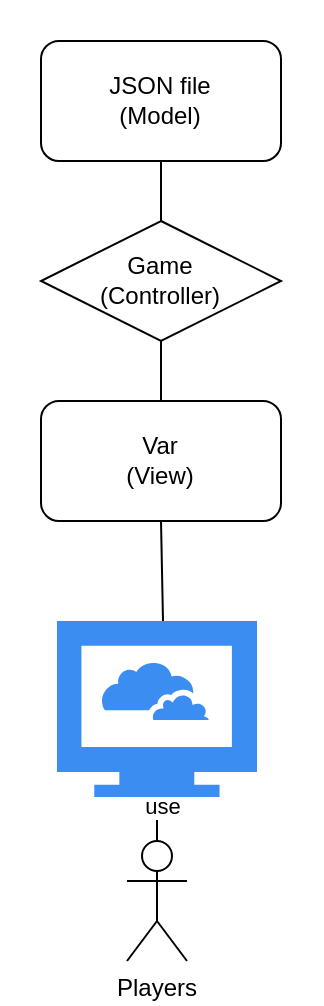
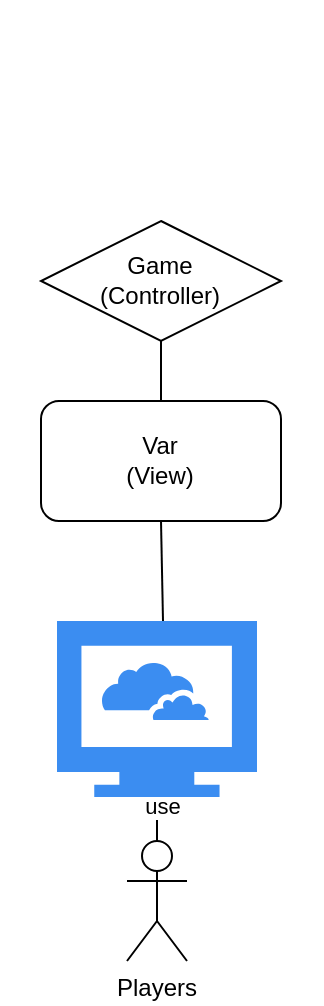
  <mxCell id="0" />
  <mxCell id="1" parent="0" />
  <mxCell id="2" style="edgeStyle=orthogonalEdgeStyle;rounded=0;orthogonalLoop=1;jettySize=auto;html=1;" parent="1" source="4" target="10" edge="1"><mxGeometry relative="1" as="geometry" /></mxCell>
  <mxCell id="3" value="use" style="edgeLabel;html=1;align=center;verticalAlign=middle;resizable=0;points=[];" parent="2" vertex="1" connectable="0"><mxGeometry x="-0.393" y="-2" relative="1" as="geometry"><mxPoint as="offset" /></mxGeometry></mxCell>
  <mxCell id="4" value="Players" style="shape=umlActor;verticalLabelPosition=bottom;verticalAlign=top;html=1;outlineConnect=0;" parent="1" vertex="1"><mxGeometry x="63" y="420" width="30" height="60" as="geometry" /></mxCell>
  <mxCell id="5" value="Var&lt;div&gt;(View)&lt;/div&gt;" style="rounded=1;whiteSpace=wrap;html=1;" parent="1" vertex="1"><mxGeometry x="20" y="200" width="120" height="60" as="geometry" /></mxCell>
  <mxCell id="6" value="&lt;div&gt;Game&lt;/div&gt;&lt;div&gt;(Controller)&lt;/div&gt;" style="rhombus;whiteSpace=wrap;html=1;" parent="1" vertex="1"><mxGeometry x="20" y="110" width="120" height="60" as="geometry" /></mxCell>
- <mxCell id="7" value="&lt;div&gt;JSON file&lt;/div&gt;&lt;div&gt;(Model)&lt;/div&gt;" style="rounded=1;whiteSpace=wrap;html=1;" parent="1" vertex="1"><mxGeometry x="20" y="20" width="120" height="60" as="geometry" /></mxCell>
- <mxCell id="8" value="" style="endArrow=none;html=1;rounded=0;exitX=0.5;exitY=1;exitDx=0;exitDy=0;entryX=0.5;entryY=0;entryDx=0;entryDy=0;" parent="1" source="7" target="6" edge="1"><mxGeometry width="50" height="50" relative="1" as="geometry"><mxPoint x="73" y="170" as="sourcePoint" /><mxPoint x="123" y="120" as="targetPoint" /></mxGeometry></mxCell>
  <mxCell id="9" value="" style="endArrow=none;html=1;rounded=0;exitX=0.5;exitY=0;exitDx=0;exitDy=0;entryX=0.5;entryY=1;entryDx=0;entryDy=0;" parent="1" source="5" target="6" edge="1"><mxGeometry width="50" height="50" relative="1" as="geometry"><mxPoint x="153" y="230" as="sourcePoint" /><mxPoint x="203" y="180" as="targetPoint" /></mxGeometry></mxCell>
  <mxCell id="10" value="" style="sketch=0;html=1;aspect=fixed;strokeColor=none;shadow=0;fillColor=#3B8DF1;verticalAlign=top;labelPosition=center;verticalLabelPosition=bottom;shape=mxgraph.gcp2.cloud_computer" parent="1" vertex="1"><mxGeometry x="28" y="310" width="100" height="88" as="geometry" /></mxCell>
  <mxCell id="11" value="" style="endArrow=none;html=1;rounded=0;entryX=0.5;entryY=1;entryDx=0;entryDy=0;" parent="1" target="5" edge="1"><mxGeometry width="50" height="50" relative="1" as="geometry"><mxPoint x="81" y="310" as="sourcePoint" /><mxPoint x="293" y="280" as="targetPoint" /></mxGeometry></mxCell>
